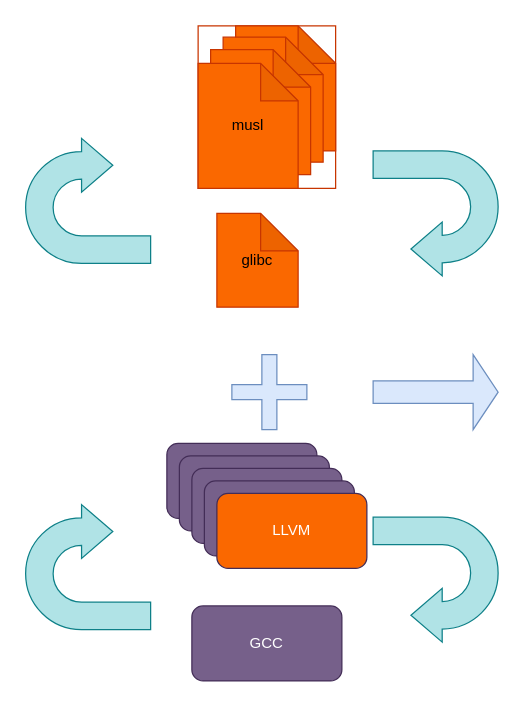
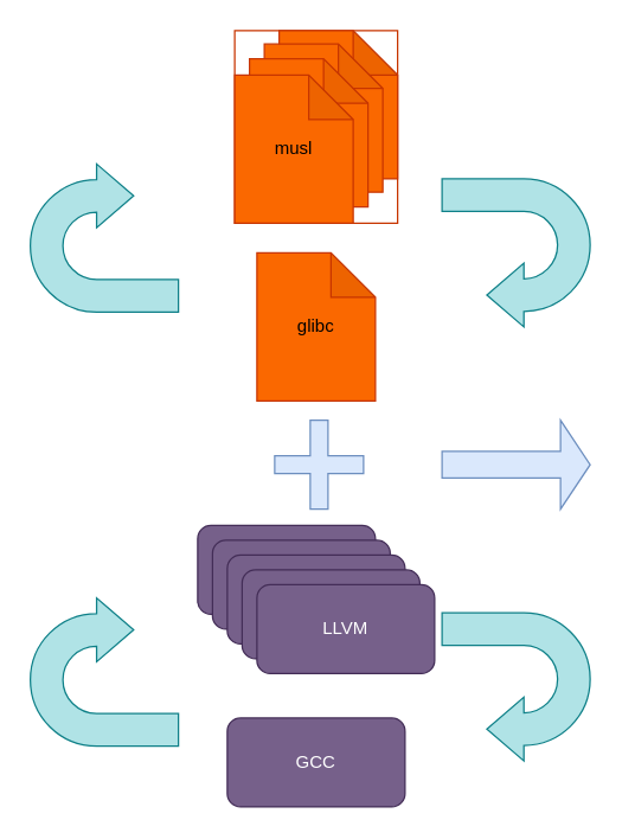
  <mxCell id="0" />
  <mxCell id="1" parent="0" />
  <mxCell id="2" value="" style="html=1;shadow=0;dashed=0;align=center;verticalAlign=middle;shape=mxgraph.arrows2.uTurnArrow;dy=11;arrowHead=43;dx2=25;fillColor=#b0e3e6;strokeColor=#0e8088;" parent="1" vertex="1"><mxGeometry x="20" y="403" width="100" height="100" as="geometry" /></mxCell>
  <mxCell id="3" value="" style="html=1;shadow=0;dashed=0;align=center;verticalAlign=middle;shape=mxgraph.arrows2.uTurnArrow;dy=11;arrowHead=43;dx2=25;rotation=-180;fillColor=#b0e3e6;strokeColor=#0e8088;" parent="1" vertex="1"><mxGeometry x="298" y="413" width="100" height="100" as="geometry" /></mxCell>
  <mxCell id="4" value="" style="html=1;shadow=0;dashed=0;align=center;verticalAlign=middle;shape=mxgraph.arrows2.uTurnArrow;dy=11;arrowHead=43;dx2=25;fillColor=#b0e3e6;strokeColor=#0e8088;" parent="1" vertex="1"><mxGeometry x="20" y="110" width="100" height="100" as="geometry" /></mxCell>
  <mxCell id="5" value="" style="html=1;shadow=0;dashed=0;align=center;verticalAlign=middle;shape=mxgraph.arrows2.uTurnArrow;dy=11;arrowHead=43;dx2=25;rotation=-180;fillColor=#b0e3e6;strokeColor=#0e8088;" parent="1" vertex="1"><mxGeometry x="298" y="120" width="100" height="100" as="geometry" /></mxCell>
- <mxCell id="6" value="glibc" style="shape=note;whiteSpace=wrap;html=1;backgroundOutline=1;darkOpacity=0.05;fillColor=#fa6800;strokeColor=#C73500;fontColor=#000000;" parent="1" vertex="1"><mxGeometry x="173" y="170" width="65" height="75" as="geometry" /></mxCell>
+ <mxCell id="6" value="glibc" style="shape=note;whiteSpace=wrap;html=1;backgroundOutline=1;darkOpacity=0.05;fillColor=#fa6800;strokeColor=#C73500;fontColor=#000000;" parent="1" vertex="1"><mxGeometry x="173" y="170" width="80" height="100" as="geometry" /></mxCell>
  <mxCell id="7" value="" style="group;fillColor=none;strokeColor=#C73500;fontColor=#000000;" parent="1" vertex="1" connectable="0"><mxGeometry x="158" y="20" width="110" height="130" as="geometry" /></mxCell>
  <mxCell id="8" value="GCC" style="shape=note;whiteSpace=wrap;html=1;backgroundOutline=1;darkOpacity=0.05;fillColor=#fa6800;strokeColor=#C73500;fontColor=#000000;" parent="7" vertex="1"><mxGeometry x="30" width="80" height="100" as="geometry" /></mxCell>
  <mxCell id="9" value="GCC" style="shape=note;whiteSpace=wrap;html=1;backgroundOutline=1;darkOpacity=0.05;fillColor=#fa6800;strokeColor=#C73500;fontColor=#000000;" parent="7" vertex="1"><mxGeometry x="20" y="9" width="80" height="100" as="geometry" /></mxCell>
  <mxCell id="10" value="GCC" style="shape=note;whiteSpace=wrap;html=1;backgroundOutline=1;darkOpacity=0.05;fillColor=#fa6800;strokeColor=#C73500;fontColor=#000000;" parent="7" vertex="1"><mxGeometry x="10" y="19" width="80" height="100" as="geometry" /></mxCell>
  <mxCell id="11" value="musl" style="shape=note;whiteSpace=wrap;html=1;backgroundOutline=1;darkOpacity=0.05;fillColor=#fa6800;strokeColor=#C73500;fontColor=#000000;" parent="7" vertex="1"><mxGeometry y="30" width="80" height="100" as="geometry" /></mxCell>
  <mxCell id="12" value="GCC" style="rounded=1;whiteSpace=wrap;html=1;fillColor=#76608a;strokeColor=#432D57;fontColor=#ffffff;" parent="1" vertex="1"><mxGeometry x="153" y="484" width="120" height="60" as="geometry" /></mxCell>
  <mxCell id="13" value="GCC" style="rounded=1;whiteSpace=wrap;html=1;fillColor=#76608a;strokeColor=#432D57;fontColor=#ffffff;" parent="1" vertex="1"><mxGeometry x="133" y="354" width="120" height="60" as="geometry" /></mxCell>
  <mxCell id="14" value="GCC" style="rounded=1;whiteSpace=wrap;html=1;fillColor=#76608a;strokeColor=#432D57;fontColor=#ffffff;" parent="1" vertex="1"><mxGeometry x="143" y="364" width="120" height="60" as="geometry" /></mxCell>
  <mxCell id="15" value="GCC" style="rounded=1;whiteSpace=wrap;html=1;fillColor=#76608a;strokeColor=#432D57;fontColor=#ffffff;" parent="1" vertex="1"><mxGeometry x="153" y="374" width="120" height="60" as="geometry" /></mxCell>
  <mxCell id="16" value="GCC" style="rounded=1;whiteSpace=wrap;html=1;fillColor=#76608a;strokeColor=#432D57;fontColor=#ffffff;" parent="1" vertex="1"><mxGeometry x="163" y="384" width="120" height="60" as="geometry" /></mxCell>
- <mxCell id="17" value="LLVM" style="rounded=1;whiteSpace=wrap;html=1;fillColor=#fa6800;strokeColor=#432D57;fontColor=#ffffff;" parent="1" vertex="1"><mxGeometry x="173" y="394" width="120" height="60" as="geometry" /></mxCell>
+ <mxCell id="17" value="LLVM" style="rounded=1;whiteSpace=wrap;html=1;fillColor=#76608a;strokeColor=#432D57;fontColor=#ffffff;" parent="1" vertex="1"><mxGeometry x="173" y="394" width="120" height="60" as="geometry" /></mxCell>
  <mxCell id="18" value="" style="shape=cross;whiteSpace=wrap;html=1;fillColor=#dae8fc;strokeColor=#6c8ebf;" parent="1" vertex="1"><mxGeometry x="185" y="283" width="60" height="60" as="geometry" /></mxCell>
  <mxCell id="19" value="" style="shape=singleArrow;whiteSpace=wrap;html=1;fillColor=#dae8fc;strokeColor=#6c8ebf;" parent="1" vertex="1"><mxGeometry x="298" y="283" width="100" height="60" as="geometry" /></mxCell>
